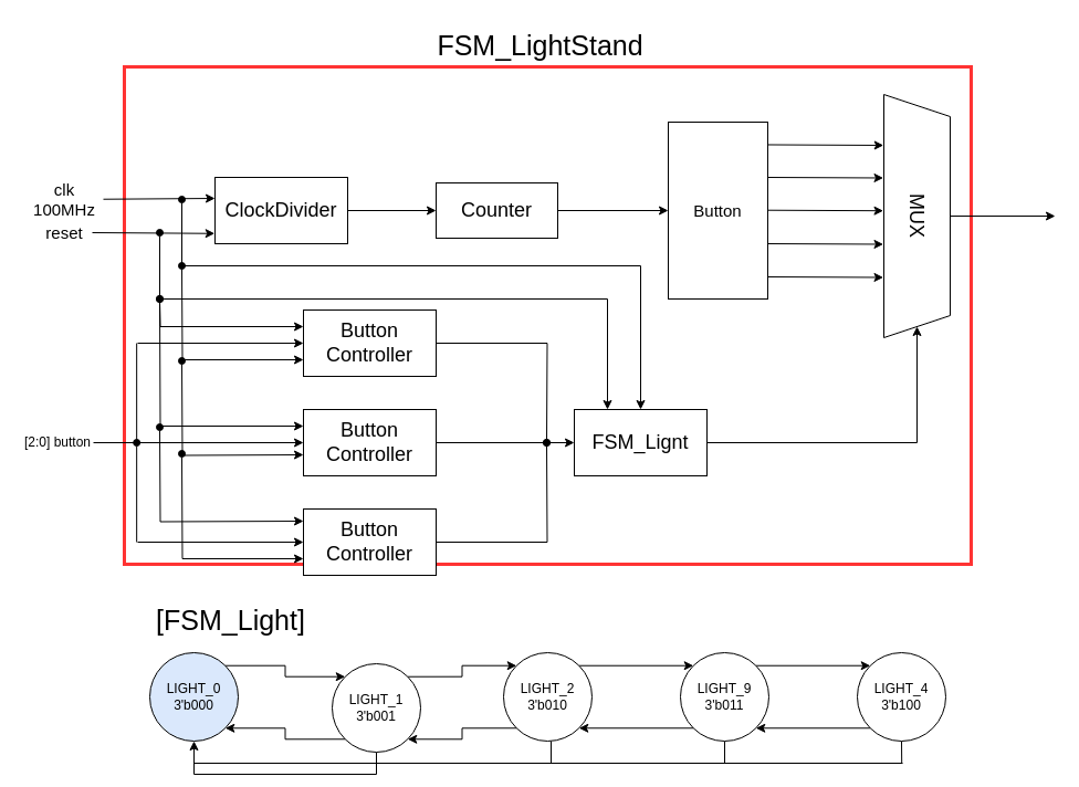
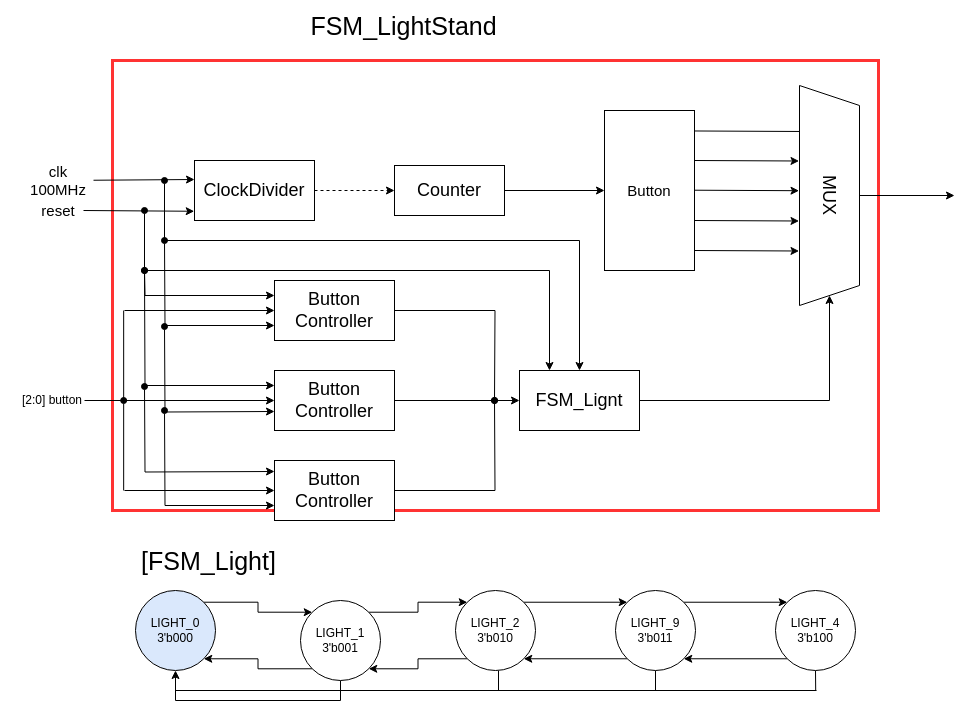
  <mxCell id="0" />
  <mxCell id="1" parent="0" />
  <mxCell id="2" value="" style="rounded=0;whiteSpace=wrap;html=1;strokeColor=#FF3333;strokeWidth=3;" vertex="1" parent="1"><mxGeometry x="112" y="60" width="766" height="450" as="geometry" /></mxCell>
- <mxCell id="3" style="edgeStyle=orthogonalEdgeStyle;rounded=0;orthogonalLoop=1;jettySize=auto;html=1;entryX=0;entryY=0.5;entryDx=0;entryDy=0;" edge="1" parent="1" source="4" target="6"><mxGeometry relative="1" as="geometry" /></mxCell>
+ <mxCell id="3" style="edgeStyle=orthogonalEdgeStyle;rounded=0;orthogonalLoop=1;jettySize=auto;html=1;entryX=0;entryY=0.5;entryDx=0;entryDy=0;dashed=1;" edge="1" parent="1" source="4" target="6"><mxGeometry relative="1" as="geometry" /></mxCell>
  <mxCell id="4" value="&lt;font style=&quot;font-size: 18px&quot;&gt;ClockDivider&lt;/font&gt;" style="rounded=0;whiteSpace=wrap;html=1;" vertex="1" parent="1"><mxGeometry x="194" y="160" width="120" height="60" as="geometry" /></mxCell>
  <mxCell id="5" style="edgeStyle=orthogonalEdgeStyle;rounded=0;orthogonalLoop=1;jettySize=auto;html=1;entryX=0;entryY=0.5;entryDx=0;entryDy=0;" edge="1" parent="1" source="6" target="7"><mxGeometry relative="1" as="geometry" /></mxCell>
  <mxCell id="6" value="&lt;font style=&quot;font-size: 18px&quot;&gt;Counter&lt;/font&gt;" style="rounded=0;whiteSpace=wrap;html=1;" vertex="1" parent="1"><mxGeometry x="394" y="165" width="110" height="50" as="geometry" /></mxCell>
  <mxCell id="7" value="&lt;font style=&quot;font-size: 15px&quot;&gt;Button&lt;/font&gt;" style="rounded=0;whiteSpace=wrap;html=1;" vertex="1" parent="1"><mxGeometry x="604" y="110" width="90" height="160" as="geometry" /></mxCell>
  <mxCell id="8" style="edgeStyle=orthogonalEdgeStyle;rounded=0;orthogonalLoop=1;jettySize=auto;html=1;startArrow=none;startFill=0;endArrow=classic;endFill=1;" edge="1" parent="1" source="9"><mxGeometry relative="1" as="geometry"><mxPoint x="954" y="195" as="targetPoint" /></mxGeometry></mxCell>
  <mxCell id="9" value="&lt;font style=&quot;font-size: 18px&quot;&gt;MUX&lt;/font&gt;" style="shape=trapezoid;perimeter=trapezoidPerimeter;whiteSpace=wrap;html=1;fixedSize=1;rotation=90;" vertex="1" parent="1"><mxGeometry x="719" y="165" width="220" height="60" as="geometry" /></mxCell>
  <mxCell id="10" style="edgeStyle=orthogonalEdgeStyle;rounded=0;orthogonalLoop=1;jettySize=auto;html=1;entryX=0;entryY=0.5;entryDx=0;entryDy=0;" edge="1" parent="1" source="13" target="17"><mxGeometry relative="1" as="geometry" /></mxCell>
  <mxCell id="11" style="edgeStyle=orthogonalEdgeStyle;rounded=0;orthogonalLoop=1;jettySize=auto;html=1;exitX=0;exitY=0.25;exitDx=0;exitDy=0;startArrow=classic;startFill=1;endArrow=oval;endFill=1;" edge="1" parent="1" source="13"><mxGeometry relative="1" as="geometry"><mxPoint x="144" y="270" as="targetPoint" /></mxGeometry></mxCell>
  <mxCell id="12" style="edgeStyle=orthogonalEdgeStyle;rounded=0;orthogonalLoop=1;jettySize=auto;html=1;exitX=0;exitY=0.75;exitDx=0;exitDy=0;startArrow=classic;startFill=1;endArrow=oval;endFill=1;" edge="1" parent="1"><mxGeometry relative="1" as="geometry"><mxPoint x="164" y="326" as="targetPoint" /><mxPoint x="274" y="411" as="sourcePoint" /></mxGeometry></mxCell>
  <mxCell id="13" value="&lt;font style=&quot;font-size: 18px&quot;&gt;Button&lt;br&gt;Controller&lt;/font&gt;" style="rounded=0;whiteSpace=wrap;html=1;" vertex="1" parent="1"><mxGeometry x="274" y="370" width="120" height="60" as="geometry" /></mxCell>
  <mxCell id="14" style="edgeStyle=orthogonalEdgeStyle;rounded=0;orthogonalLoop=1;jettySize=auto;html=1;exitX=1;exitY=0.5;exitDx=0;exitDy=0;entryX=1;entryY=0.5;entryDx=0;entryDy=0;" edge="1" parent="1" source="17" target="9"><mxGeometry relative="1" as="geometry" /></mxCell>
  <mxCell id="15" style="edgeStyle=orthogonalEdgeStyle;rounded=0;orthogonalLoop=1;jettySize=auto;html=1;exitX=0.25;exitY=0;exitDx=0;exitDy=0;startArrow=classic;startFill=1;endArrow=oval;endFill=1;" edge="1" parent="1" source="17"><mxGeometry relative="1" as="geometry"><mxPoint x="144" y="210" as="targetPoint" /><Array as="points"><mxPoint x="549" y="270" /><mxPoint x="144" y="270" /></Array></mxGeometry></mxCell>
  <mxCell id="16" style="edgeStyle=orthogonalEdgeStyle;rounded=0;orthogonalLoop=1;jettySize=auto;html=1;startArrow=classic;startFill=1;endArrow=oval;endFill=1;" edge="1" parent="1" source="17"><mxGeometry relative="1" as="geometry"><mxPoint x="164" y="180" as="targetPoint" /><Array as="points"><mxPoint x="579" y="240" /><mxPoint x="164" y="240" /></Array></mxGeometry></mxCell>
  <mxCell id="17" value="&lt;font style=&quot;font-size: 18px&quot;&gt;FSM_Lignt&lt;/font&gt;" style="rounded=0;whiteSpace=wrap;html=1;" vertex="1" parent="1"><mxGeometry x="519" y="370" width="120" height="60" as="geometry" /></mxCell>
- <mxCell id="18" value="" style="endArrow=classic;html=1;exitX=1.002;exitY=0.128;exitDx=0;exitDy=0;exitPerimeter=0;entryX=0.209;entryY=1.005;entryDx=0;entryDy=0;entryPerimeter=0;endFill=1;" edge="1" parent="1" source="7" target="9"><mxGeometry width="50" height="50" relative="1" as="geometry"><mxPoint x="719" y="150" as="sourcePoint" /><mxPoint x="794" y="130" as="targetPoint" /></mxGeometry></mxCell>
+ <mxCell id="18" value="" style="endArrow=none;html=1;exitX=1.002;exitY=0.128;exitDx=0;exitDy=0;exitPerimeter=0;entryX=0.209;entryY=1.005;entryDx=0;entryDy=0;entryPerimeter=0;endFill=1;" edge="1" parent="1" source="7" target="9"><mxGeometry width="50" height="50" relative="1" as="geometry"><mxPoint x="719" y="150" as="sourcePoint" /><mxPoint x="794" y="130" as="targetPoint" /></mxGeometry></mxCell>
  <mxCell id="19" value="" style="endArrow=classic;html=1;exitX=1.002;exitY=0.128;exitDx=0;exitDy=0;exitPerimeter=0;entryX=0.209;entryY=1.005;entryDx=0;entryDy=0;entryPerimeter=0;endFill=1;" edge="1" parent="1"><mxGeometry width="50" height="50" relative="1" as="geometry"><mxPoint x="694" y="160" as="sourcePoint" /><mxPoint x="798.52" y="160.5" as="targetPoint" /></mxGeometry></mxCell>
  <mxCell id="20" value="" style="endArrow=classic;html=1;exitX=1.002;exitY=0.128;exitDx=0;exitDy=0;exitPerimeter=0;entryX=0.209;entryY=1.005;entryDx=0;entryDy=0;entryPerimeter=0;endFill=1;" edge="1" parent="1"><mxGeometry width="50" height="50" relative="1" as="geometry"><mxPoint x="694" y="189.71" as="sourcePoint" /><mxPoint x="798.52" y="190.21" as="targetPoint" /></mxGeometry></mxCell>
  <mxCell id="21" value="" style="endArrow=classic;html=1;exitX=1.002;exitY=0.128;exitDx=0;exitDy=0;exitPerimeter=0;entryX=0.209;entryY=1.005;entryDx=0;entryDy=0;entryPerimeter=0;endFill=1;" edge="1" parent="1"><mxGeometry width="50" height="50" relative="1" as="geometry"><mxPoint x="694" y="220" as="sourcePoint" /><mxPoint x="798.52" y="220.5" as="targetPoint" /></mxGeometry></mxCell>
  <mxCell id="22" value="" style="endArrow=classic;html=1;exitX=1.002;exitY=0.128;exitDx=0;exitDy=0;exitPerimeter=0;entryX=0.209;entryY=1.005;entryDx=0;entryDy=0;entryPerimeter=0;endFill=1;" edge="1" parent="1"><mxGeometry width="50" height="50" relative="1" as="geometry"><mxPoint x="694" y="250" as="sourcePoint" /><mxPoint x="798.52" y="250.5" as="targetPoint" /></mxGeometry></mxCell>
  <mxCell id="23" value="" style="endArrow=classic;html=1;entryX=0;entryY=0.5;entryDx=0;entryDy=0;" edge="1" parent="1" source="24"><mxGeometry width="50" height="50" relative="1" as="geometry"><mxPoint x="124" y="179" as="sourcePoint" /><mxPoint x="194" y="179" as="targetPoint" /></mxGeometry></mxCell>
  <mxCell id="24" value="&lt;font style=&quot;font-size: 15px&quot;&gt;clk&lt;br&gt;100MHz&lt;/font&gt;" style="text;html=1;strokeColor=none;fillColor=none;align=center;verticalAlign=middle;whiteSpace=wrap;rounded=0;" vertex="1" parent="1"><mxGeometry x="23" y="159" width="70" height="42" as="geometry" /></mxCell>
  <mxCell id="25" value="" style="endArrow=classic;html=1;entryX=-0.019;entryY=0.846;entryDx=0;entryDy=0;entryPerimeter=0;exitX=1;exitY=0.5;exitDx=0;exitDy=0;" edge="1" parent="1" source="26"><mxGeometry width="50" height="50" relative="1" as="geometry"><mxPoint x="124" y="211" as="sourcePoint" /><mxPoint x="193.72" y="210.76" as="targetPoint" /></mxGeometry></mxCell>
  <mxCell id="26" value="&lt;font style=&quot;font-size: 15px&quot;&gt;reset&lt;/font&gt;" style="text;html=1;strokeColor=none;fillColor=none;align=center;verticalAlign=middle;whiteSpace=wrap;rounded=0;" vertex="1" parent="1"><mxGeometry x="33" y="200" width="50" height="20" as="geometry" /></mxCell>
  <mxCell id="27" style="edgeStyle=orthogonalEdgeStyle;rounded=0;orthogonalLoop=1;jettySize=auto;html=1;entryX=0;entryY=0.5;entryDx=0;entryDy=0;endArrow=classic;endFill=1;" edge="1" parent="1" source="28" target="13"><mxGeometry relative="1" as="geometry" /></mxCell>
  <mxCell id="28" value="[2:0] button" style="text;html=1;strokeColor=none;fillColor=none;align=center;verticalAlign=middle;whiteSpace=wrap;rounded=0;" vertex="1" parent="1"><mxGeometry x="20" y="390" width="64" height="20" as="geometry" /></mxCell>
  <mxCell id="29" style="edgeStyle=orthogonalEdgeStyle;rounded=0;orthogonalLoop=1;jettySize=auto;html=1;exitX=0;exitY=0.5;exitDx=0;exitDy=0;endArrow=none;endFill=0;startArrow=classic;startFill=1;" edge="1" parent="1" source="33"><mxGeometry relative="1" as="geometry"><mxPoint x="124" y="310" as="targetPoint" /></mxGeometry></mxCell>
  <mxCell id="30" style="edgeStyle=orthogonalEdgeStyle;rounded=0;orthogonalLoop=1;jettySize=auto;html=1;startArrow=none;startFill=0;endArrow=oval;endFill=1;" edge="1" parent="1" source="33"><mxGeometry relative="1" as="geometry"><mxPoint x="494" y="400" as="targetPoint" /></mxGeometry></mxCell>
  <mxCell id="31" style="edgeStyle=orthogonalEdgeStyle;rounded=0;orthogonalLoop=1;jettySize=auto;html=1;exitX=0;exitY=0.25;exitDx=0;exitDy=0;startArrow=classic;startFill=1;endArrow=oval;endFill=1;" edge="1" parent="1" source="33"><mxGeometry relative="1" as="geometry"><mxPoint x="144" y="270" as="targetPoint" /></mxGeometry></mxCell>
  <mxCell id="32" style="edgeStyle=orthogonalEdgeStyle;rounded=0;orthogonalLoop=1;jettySize=auto;html=1;exitX=0;exitY=0.75;exitDx=0;exitDy=0;startArrow=classic;startFill=1;endArrow=oval;endFill=1;" edge="1" parent="1" source="33"><mxGeometry relative="1" as="geometry"><mxPoint x="164" y="240" as="targetPoint" /></mxGeometry></mxCell>
  <mxCell id="33" value="&lt;font style=&quot;font-size: 18px&quot;&gt;Button&lt;br&gt;Controller&lt;/font&gt;" style="rounded=0;whiteSpace=wrap;html=1;" vertex="1" parent="1"><mxGeometry x="274" y="280" width="120" height="60" as="geometry" /></mxCell>
  <mxCell id="34" style="edgeStyle=orthogonalEdgeStyle;rounded=0;orthogonalLoop=1;jettySize=auto;html=1;startArrow=classic;startFill=1;endArrow=none;endFill=0;" edge="1" parent="1" source="38"><mxGeometry relative="1" as="geometry"><mxPoint x="124" y="490" as="targetPoint" /></mxGeometry></mxCell>
  <mxCell id="35" style="edgeStyle=orthogonalEdgeStyle;rounded=0;orthogonalLoop=1;jettySize=auto;html=1;startArrow=none;startFill=0;endArrow=oval;endFill=1;" edge="1" parent="1" source="38"><mxGeometry relative="1" as="geometry"><mxPoint x="494" y="400" as="targetPoint" /></mxGeometry></mxCell>
  <mxCell id="36" style="edgeStyle=orthogonalEdgeStyle;rounded=0;orthogonalLoop=1;jettySize=auto;html=1;exitX=0;exitY=0.25;exitDx=0;exitDy=0;startArrow=classic;startFill=1;endArrow=oval;endFill=1;" edge="1" parent="1"><mxGeometry relative="1" as="geometry"><mxPoint x="144" y="386" as="targetPoint" /><mxPoint x="274" y="471" as="sourcePoint" /></mxGeometry></mxCell>
  <mxCell id="37" style="edgeStyle=orthogonalEdgeStyle;rounded=0;orthogonalLoop=1;jettySize=auto;html=1;exitX=0;exitY=0.75;exitDx=0;exitDy=0;startArrow=classic;startFill=1;endArrow=oval;endFill=1;" edge="1" parent="1" source="38"><mxGeometry relative="1" as="geometry"><mxPoint x="164" y="410" as="targetPoint" /></mxGeometry></mxCell>
  <mxCell id="38" value="&lt;font style=&quot;font-size: 18px&quot;&gt;Button&lt;br&gt;Controller&lt;/font&gt;" style="rounded=0;whiteSpace=wrap;html=1;" vertex="1" parent="1"><mxGeometry x="274" y="460" width="120" height="60" as="geometry" /></mxCell>
  <mxCell id="39" value="" style="endArrow=none;html=1;" edge="1" parent="1"><mxGeometry width="50" height="50" relative="1" as="geometry"><mxPoint x="123.17" y="400" as="sourcePoint" /><mxPoint x="123.17" y="310" as="targetPoint" /></mxGeometry></mxCell>
  <mxCell id="40" value="" style="endArrow=oval;html=1;startArrow=none;startFill=0;endFill=1;" edge="1" parent="1"><mxGeometry width="50" height="50" relative="1" as="geometry"><mxPoint x="123.17" y="490" as="sourcePoint" /><mxPoint x="123.17" y="400" as="targetPoint" /></mxGeometry></mxCell>
- <mxCell id="41" value="&lt;font style=&quot;font-size: 25px&quot;&gt;FSM_LightStand&lt;br&gt;&lt;/font&gt;" style="text;html=1;strokeColor=none;fillColor=none;align=center;verticalAlign=middle;whiteSpace=wrap;rounded=0;" vertex="1" parent="1"><mxGeometry x="386" y="20" width="205" height="40" as="geometry" /></mxCell>
+ <mxCell id="41" value="&lt;font style=&quot;font-size: 25px&quot;&gt;FSM_LightStand&lt;br&gt;&lt;/font&gt;" style="text;html=1;strokeColor=none;fillColor=none;align=center;verticalAlign=middle;whiteSpace=wrap;rounded=0;" vertex="1" parent="1"><mxGeometry x="301" y="5" width="205" height="40" as="geometry" /></mxCell>
  <mxCell id="42" style="edgeStyle=orthogonalEdgeStyle;rounded=0;orthogonalLoop=1;jettySize=auto;html=1;exitX=1;exitY=0;exitDx=0;exitDy=0;entryX=0;entryY=0;entryDx=0;entryDy=0;startArrow=none;startFill=0;endArrow=classic;endFill=1;" edge="1" parent="1" source="43" target="47"><mxGeometry relative="1" as="geometry" /></mxCell>
  <mxCell id="43" value="LIGHT_0&lt;br&gt;3'b000" style="ellipse;whiteSpace=wrap;html=1;aspect=fixed;strokeWidth=1;fillColor=#dae8fc;" vertex="1" parent="1"><mxGeometry x="135" y="590" width="80" height="80" as="geometry" /></mxCell>
  <mxCell id="44" style="edgeStyle=orthogonalEdgeStyle;rounded=0;orthogonalLoop=1;jettySize=auto;html=1;exitX=1;exitY=0;exitDx=0;exitDy=0;entryX=0;entryY=0;entryDx=0;entryDy=0;startArrow=none;startFill=0;endArrow=classic;endFill=1;" edge="1" parent="1" source="47" target="51"><mxGeometry relative="1" as="geometry" /></mxCell>
  <mxCell id="45" style="edgeStyle=orthogonalEdgeStyle;rounded=0;orthogonalLoop=1;jettySize=auto;html=1;exitX=0;exitY=1;exitDx=0;exitDy=0;entryX=1;entryY=1;entryDx=0;entryDy=0;startArrow=none;startFill=0;endArrow=classic;endFill=1;" edge="1" parent="1" source="47" target="43"><mxGeometry relative="1" as="geometry" /></mxCell>
  <mxCell id="46" style="edgeStyle=orthogonalEdgeStyle;rounded=0;orthogonalLoop=1;jettySize=auto;html=1;exitX=0.5;exitY=1;exitDx=0;exitDy=0;entryX=0.5;entryY=1;entryDx=0;entryDy=0;startArrow=none;startFill=0;endArrow=classic;endFill=1;" edge="1" parent="1" source="47" target="43"><mxGeometry relative="1" as="geometry" /></mxCell>
  <mxCell id="47" value="LIGHT_1&lt;br&gt;3'b001" style="ellipse;whiteSpace=wrap;html=1;aspect=fixed;strokeWidth=1;" vertex="1" parent="1"><mxGeometry x="300" y="600" width="80" height="80" as="geometry" /></mxCell>
  <mxCell id="48" style="edgeStyle=orthogonalEdgeStyle;rounded=0;orthogonalLoop=1;jettySize=auto;html=1;exitX=1;exitY=0;exitDx=0;exitDy=0;entryX=0;entryY=0;entryDx=0;entryDy=0;startArrow=none;startFill=0;endArrow=classic;endFill=1;" edge="1" parent="1" source="51" target="55"><mxGeometry relative="1" as="geometry" /></mxCell>
  <mxCell id="49" style="edgeStyle=orthogonalEdgeStyle;rounded=0;orthogonalLoop=1;jettySize=auto;html=1;exitX=0;exitY=1;exitDx=0;exitDy=0;entryX=1;entryY=1;entryDx=0;entryDy=0;startArrow=none;startFill=0;endArrow=classic;endFill=1;" edge="1" parent="1" source="51" target="47"><mxGeometry relative="1" as="geometry" /></mxCell>
  <mxCell id="50" style="edgeStyle=orthogonalEdgeStyle;rounded=0;orthogonalLoop=1;jettySize=auto;html=1;exitX=0.5;exitY=1;exitDx=0;exitDy=0;startArrow=none;startFill=0;endArrow=none;endFill=0;" edge="1" parent="1"><mxGeometry relative="1" as="geometry"><mxPoint x="175" y="690" as="targetPoint" /><mxPoint x="498" y="670" as="sourcePoint" /><Array as="points"><mxPoint x="498" y="690" /><mxPoint x="175" y="690" /></Array></mxGeometry></mxCell>
  <mxCell id="51" value="LIGHT_2&lt;br&gt;3'b010" style="ellipse;whiteSpace=wrap;html=1;aspect=fixed;strokeWidth=1;" vertex="1" parent="1"><mxGeometry x="455" y="590" width="80" height="80" as="geometry" /></mxCell>
  <mxCell id="52" style="edgeStyle=orthogonalEdgeStyle;rounded=0;orthogonalLoop=1;jettySize=auto;html=1;exitX=1;exitY=0;exitDx=0;exitDy=0;entryX=0;entryY=0;entryDx=0;entryDy=0;startArrow=none;startFill=0;endArrow=classic;endFill=1;" edge="1" parent="1" source="55" target="58"><mxGeometry relative="1" as="geometry" /></mxCell>
  <mxCell id="53" style="edgeStyle=orthogonalEdgeStyle;rounded=0;orthogonalLoop=1;jettySize=auto;html=1;exitX=0;exitY=1;exitDx=0;exitDy=0;entryX=1;entryY=1;entryDx=0;entryDy=0;startArrow=none;startFill=0;endArrow=classic;endFill=1;" edge="1" parent="1" source="55" target="51"><mxGeometry relative="1" as="geometry" /></mxCell>
  <mxCell id="54" style="edgeStyle=orthogonalEdgeStyle;rounded=0;orthogonalLoop=1;jettySize=auto;html=1;startArrow=none;startFill=0;endArrow=none;endFill=0;" edge="1" parent="1" source="55"><mxGeometry relative="1" as="geometry"><mxPoint x="655" y="690" as="targetPoint" /></mxGeometry></mxCell>
  <mxCell id="55" value="LIGHT_9&lt;br&gt;3'b011" style="ellipse;whiteSpace=wrap;html=1;aspect=fixed;strokeWidth=1;" vertex="1" parent="1"><mxGeometry x="615" y="590" width="80" height="80" as="geometry" /></mxCell>
  <mxCell id="56" style="edgeStyle=orthogonalEdgeStyle;rounded=0;orthogonalLoop=1;jettySize=auto;html=1;exitX=0;exitY=1;exitDx=0;exitDy=0;entryX=1;entryY=1;entryDx=0;entryDy=0;startArrow=none;startFill=0;endArrow=classic;endFill=1;" edge="1" parent="1" source="58" target="55"><mxGeometry relative="1" as="geometry" /></mxCell>
  <mxCell id="57" style="edgeStyle=orthogonalEdgeStyle;rounded=0;orthogonalLoop=1;jettySize=auto;html=1;exitX=0.5;exitY=1;exitDx=0;exitDy=0;startArrow=none;startFill=0;endArrow=none;endFill=0;" edge="1" parent="1" source="58"><mxGeometry relative="1" as="geometry"><mxPoint x="815.2" y="690" as="targetPoint" /></mxGeometry></mxCell>
  <mxCell id="58" value="LIGHT_4&lt;br&gt;3'b100" style="ellipse;whiteSpace=wrap;html=1;aspect=fixed;strokeWidth=1;" vertex="1" parent="1"><mxGeometry x="775" y="590" width="80" height="80" as="geometry" /></mxCell>
  <mxCell id="59" value="" style="endArrow=none;html=1;" edge="1" parent="1"><mxGeometry width="50" height="50" relative="1" as="geometry"><mxPoint x="492" y="690" as="sourcePoint" /><mxPoint x="816" y="690" as="targetPoint" /></mxGeometry></mxCell>
  <mxCell id="60" value="&lt;font style=&quot;font-size: 25px&quot;&gt;[FSM_Light]&lt;/font&gt;" style="text;html=1;strokeColor=none;fillColor=none;align=center;verticalAlign=middle;whiteSpace=wrap;rounded=0;" vertex="1" parent="1"><mxGeometry x="135" y="540" width="147" height="40" as="geometry" /></mxCell>
